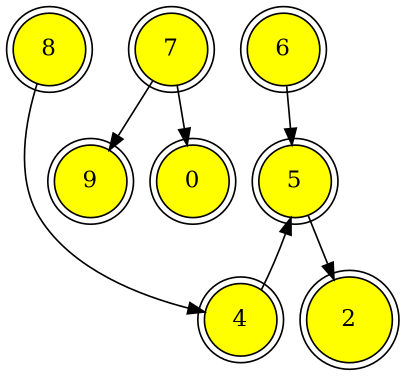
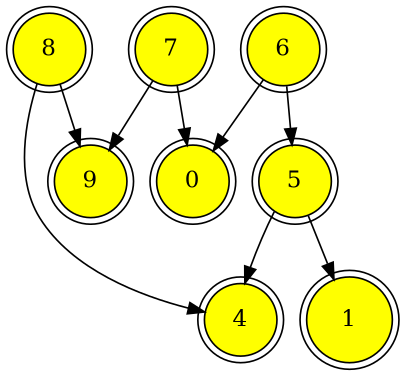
  digraph {
    node [color=black fillcolor=yellow shape=doublecircle style=filled]
    5
    4
-   1 [label=2]
+   1
    6
    n5 [label=0]
    7
    n7 [label=9]
    8
-   4 -> 5
+   5 -> 4
    5 -> 1
    6 -> 5
+   6 -> n5
    7 -> n5
    7 -> n7
    8 -> 4
+   8 -> n7
  }
